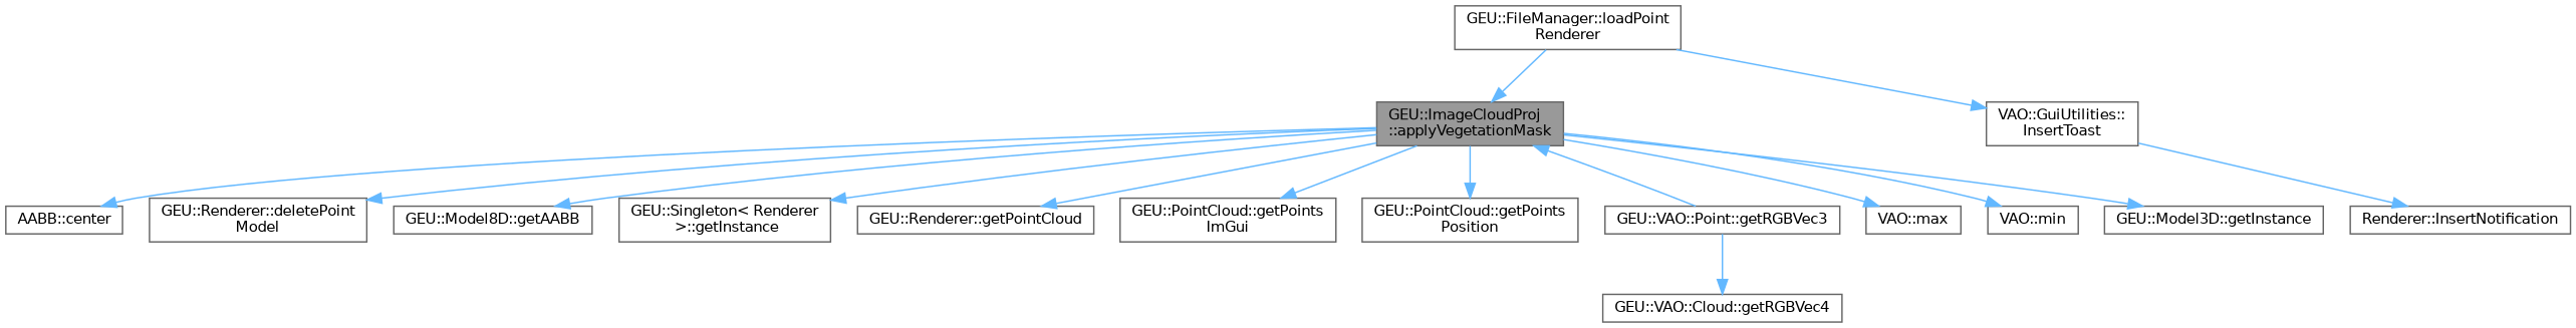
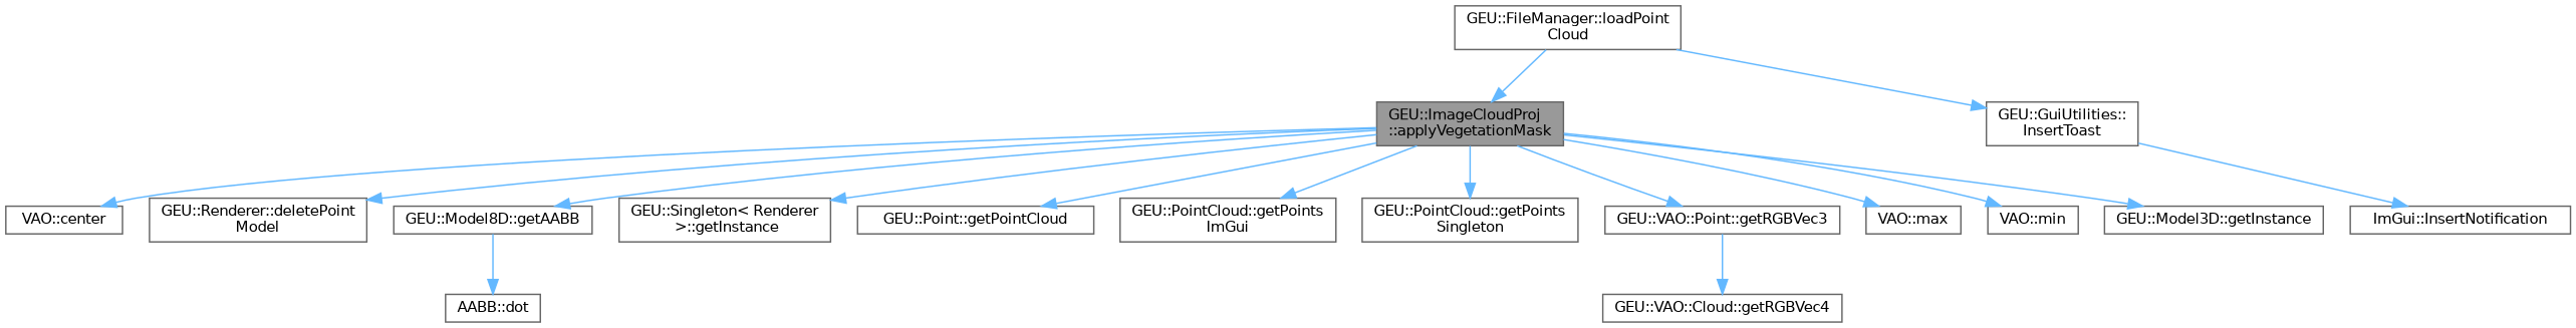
  digraph {
    rankdir=TB
    node [color=grey40 fillcolor=white fontname=Helvetica fontsize=10 shape=box style=filled]
    edge [color=steelblue1 fontname=Helvetica fontsize=10 labelfontname=Helvetica labelfontsize=10 style=solid]
    n1 [color=gray40 fillcolor=grey60 fontcolor=black height=0.2 label="GEU::ImageCloudProj\l::applyVegetationMask" width=0.4]
-   n2 [height=0.2 label="AABB::center" width=0.4]
+   n2 [height=0.2 label="VAO::center" width=0.4]
    n3 [height=0.2 label="GEU::Renderer::deletePoint\lModel" width=0.4]
    n4 [height=0.2 label="GEU::Model8D::getAABB" width=0.4]
    n5 [height=0.2 label="GEU::Singleton\< Renderer\l \>::getInstance" width=0.4]
-   n6 [height=0.2 label="GEU::Renderer::getPointCloud" width=0.4]
+   n6 [height=0.2 label="GEU::Point::getPointCloud" width=0.4]
    n7 [height=0.2 label="GEU::PointCloud::getPoints\lImGui" width=0.4]
-   n8 [height=0.2 label="GEU::PointCloud::getPoints\lPosition" width=0.4]
+   n8 [height=0.2 label="GEU::PointCloud::getPoints\lSingleton" width=0.4]
    n9 [height=0.2 label="GEU::VAO::Point::getRGBVec3" width=0.4]
    n10 [height=0.2 label="VAO::max" width=0.4]
    n11 [height=0.2 label="VAO::min" width=0.4]
    n12 [height=0.2 label="GEU::Model3D::getInstance" width=0.4]
+   n13 [height=0.2 label="AABB::dot" width=0.4]
    n14 [height=0.2 label="GEU::VAO::Cloud::getRGBVec4" width=0.4]
-   n15 [height=0.2 label="GEU::FileManager::loadPoint\lRenderer" width=0.4]
-   n16 [height=0.2 label="VAO::GuiUtilities::\lInsertToast" width=0.4]
-   n17 [height=0.2 label="Renderer::InsertNotification" width=0.4]
+   n15 [height=0.2 label="GEU::FileManager::loadPoint\lCloud" width=0.4]
+   n16 [height=0.2 label="GEU::GuiUtilities::\lInsertToast" width=0.4]
+   n17 [height=0.2 label="ImGui::InsertNotification" width=0.4]
    n1 -> n2
    n1 -> n3
    n1 -> n4
    n1 -> n5
    n1 -> n6
    n1 -> n7
    n1 -> n8
-   n9 -> n1
+   n1 -> n9
    n1 -> n10
    n1 -> n11
    n1 -> n12
+   n4 -> n13
    n9 -> n14
    n15 -> n1
    n15 -> n16
    n16 -> n17
  }
